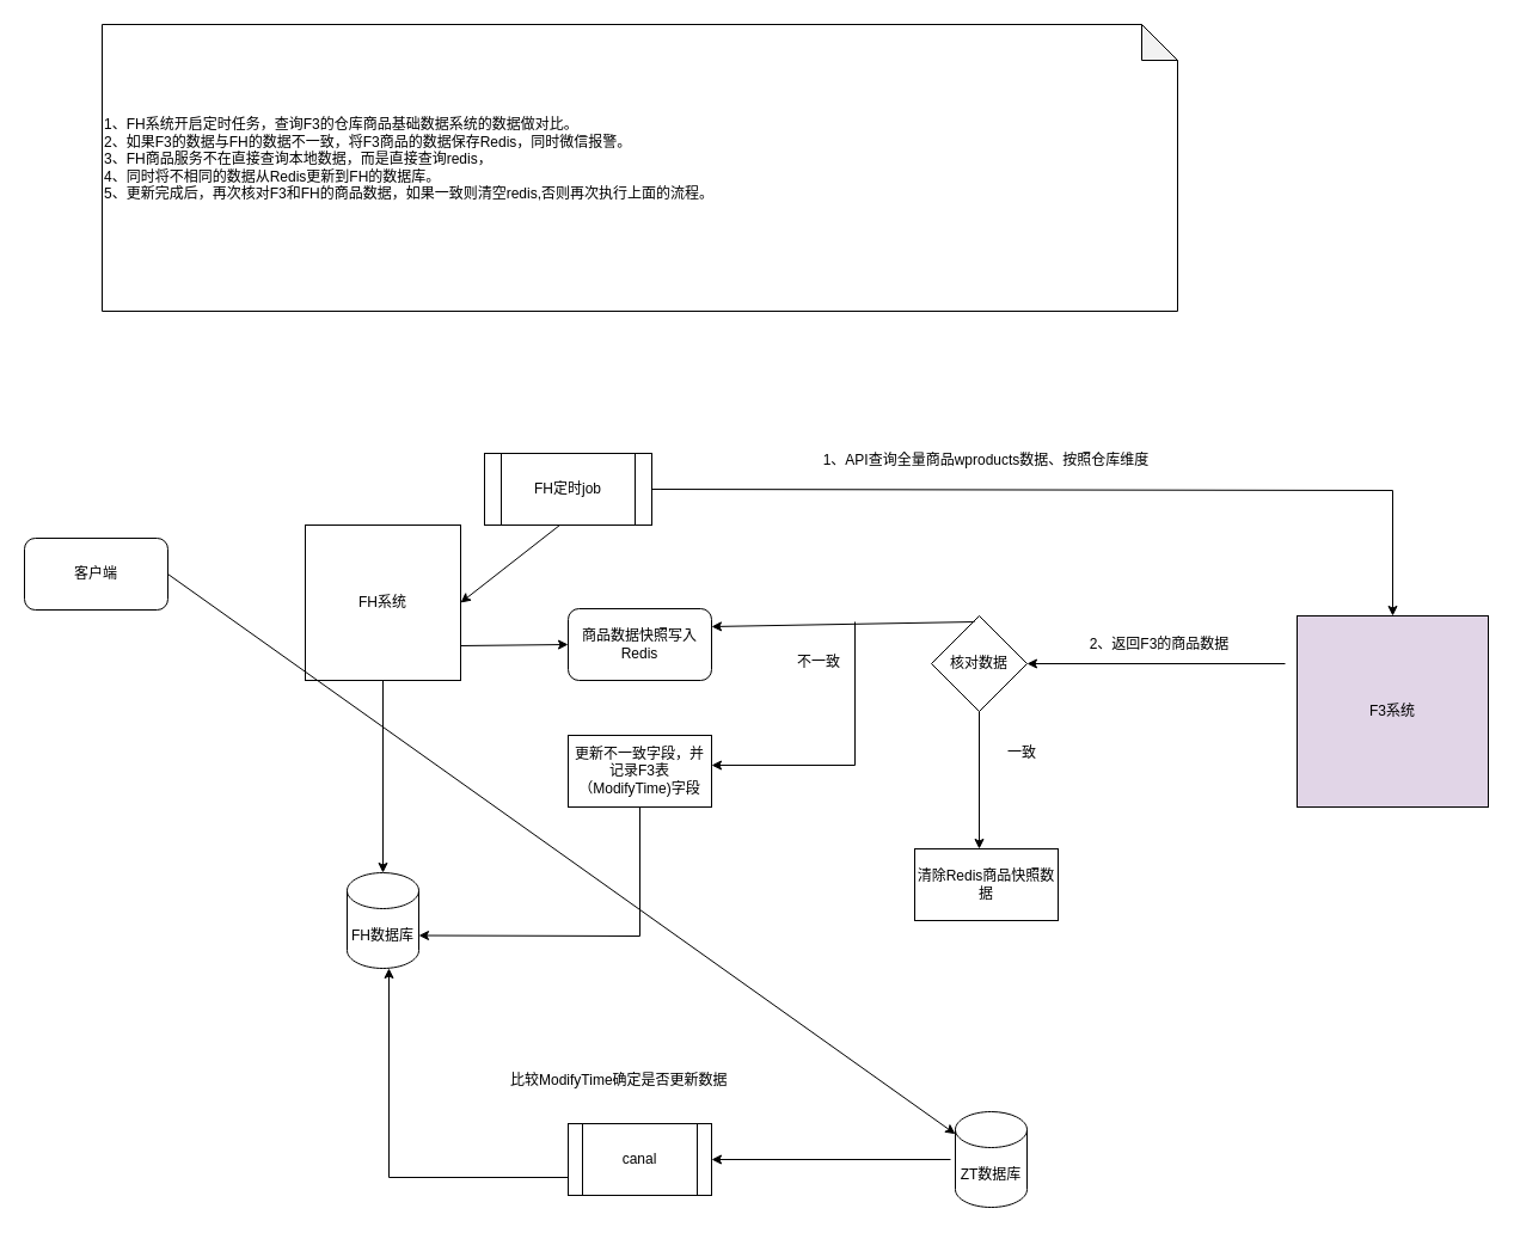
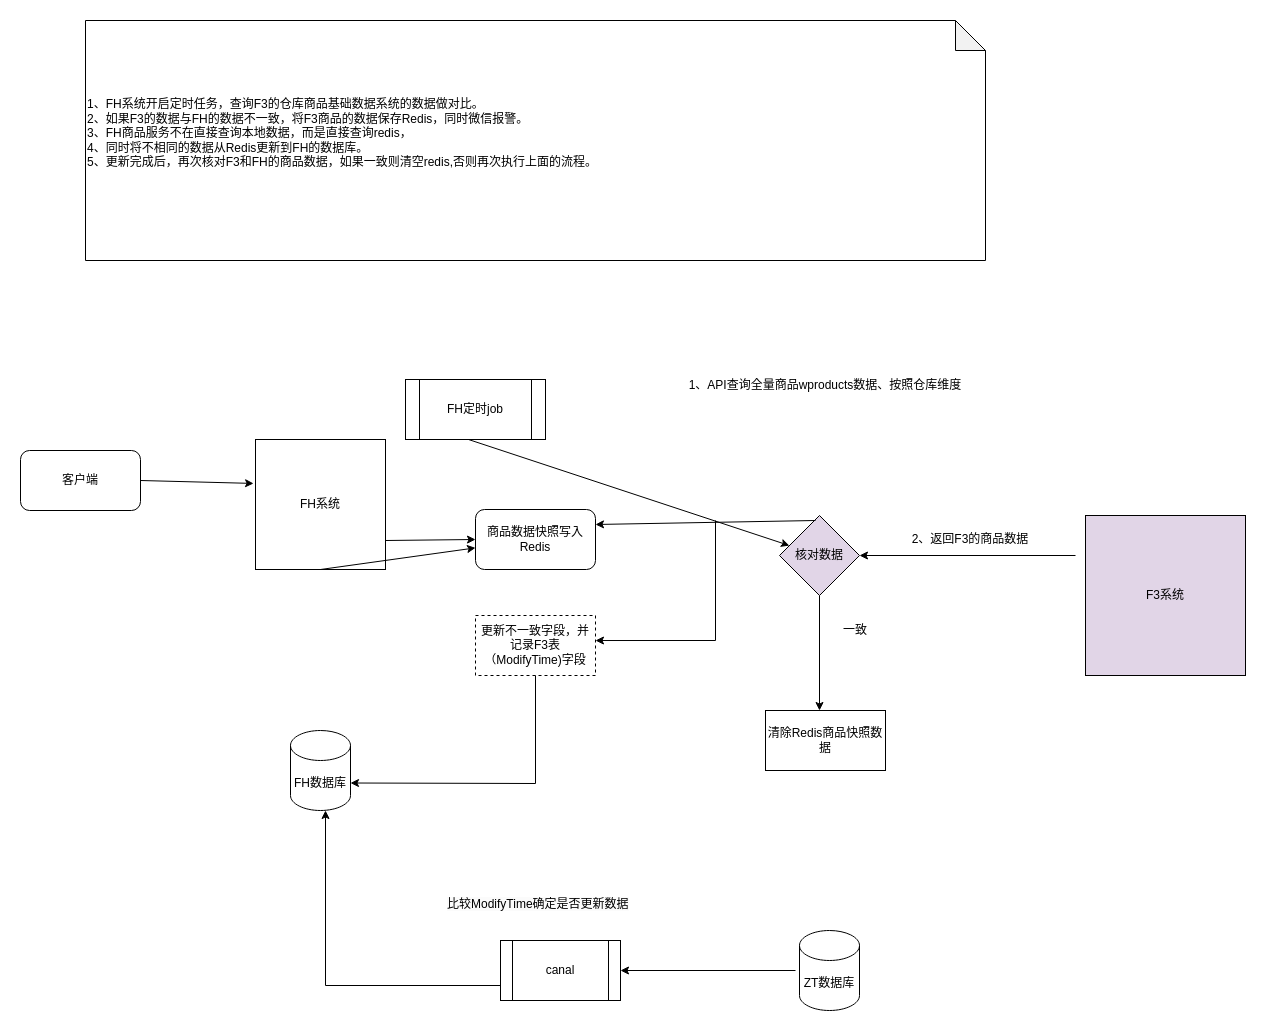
  <mxCell id="0" />
  <mxCell id="1" parent="0" />
  <mxCell id="2" value="FH系统" style="whiteSpace=wrap;html=1;aspect=fixed;" parent="1" vertex="1"><mxGeometry x="255" y="439" width="130" height="130" as="geometry" /></mxCell>
  <mxCell id="3" value="FH数据库" style="shape=cylinder3;whiteSpace=wrap;html=1;boundedLbl=1;backgroundOutline=1;size=15;" parent="1" vertex="1"><mxGeometry x="290" y="730" width="60" height="80" as="geometry" /></mxCell>
  <mxCell id="4" value="F3系统" style="whiteSpace=wrap;html=1;aspect=fixed;fillColor=#e1d5e7;" parent="1" vertex="1"><mxGeometry x="1085" y="515" width="160" height="160" as="geometry" /></mxCell>
- <mxCell id="5" value="" style="endArrow=classic;html=1;rounded=0;exitX=0.5;exitY=1;exitDx=0;exitDy=0;entryX=0.5;entryY=0;entryDx=0;entryDy=0;entryPerimeter=0;" parent="1" source="2" target="3" edge="1"><mxGeometry width="50" height="50" relative="1" as="geometry"><mxPoint x="775" y="660" as="sourcePoint" /><mxPoint x="825" y="610" as="targetPoint" /></mxGeometry></mxCell>
+ <mxCell id="5" value="" style="endArrow=classic;html=1;rounded=0;exitX=0.5;exitY=1;exitDx=0;exitDy=0;" parent="1" source="2" target="18" edge="1"><mxGeometry width="50" height="50" relative="1" as="geometry"><mxPoint x="775" y="660" as="sourcePoint" /><mxPoint x="825" y="610" as="targetPoint" /></mxGeometry></mxCell>
  <mxCell id="6" value="FH定时job" style="shape=process;whiteSpace=wrap;html=1;backgroundOutline=1;" parent="1" vertex="1"><mxGeometry y="379" width="140" height="60" as="geometry" x="405" /></mxCell>
- <mxCell id="7" value="" style="endArrow=classic;html=1;rounded=0;entryX=0.5;entryY=0;entryDx=0;entryDy=0;exitX=1;exitY=0.5;exitDx=0;exitDy=0;" parent="1" source="6" target="4" edge="1"><mxGeometry width="50" height="50" relative="1" as="geometry"><mxPoint x="775" y="430" as="sourcePoint" /><mxPoint x="985" y="430" as="targetPoint" /><Array as="points"><mxPoint x="1165" y="410" /></Array></mxGeometry></mxCell>
  <mxCell id="8" value="1、API查询全量商品wproducts数据、按照仓库维度" style="text;html=1;align=center;verticalAlign=middle;whiteSpace=wrap;rounded=0;" parent="1" vertex="1"><mxGeometry x="675" y="370" width="300" height="30" as="geometry" /></mxCell>
- <mxCell id="9" value="" style="endArrow=classic;html=1;rounded=0;exitX=0.45;exitY=1;exitDx=0;exitDy=0;exitPerimeter=0;entryX=1;entryY=0.5;entryDx=0;entryDy=0;" parent="1" source="6" target="2" edge="1"><mxGeometry width="50" height="50" relative="1" as="geometry"><mxPoint x="825" y="560" as="sourcePoint" /><mxPoint x="875" y="510" as="targetPoint" /></mxGeometry></mxCell>
+ <mxCell id="9" value="" style="endArrow=classic;html=1;rounded=0;exitX=0.45;exitY=1;exitDx=0;exitDy=0;exitPerimeter=0;" parent="1" source="6" target="12" edge="1"><mxGeometry width="50" height="50" relative="1" as="geometry"><mxPoint x="825" y="560" as="sourcePoint" /><mxPoint x="875" y="510" as="targetPoint" /></mxGeometry></mxCell>
  <mxCell id="10" value="客户端" style="rounded=1;whiteSpace=wrap;html=1;" parent="1" vertex="1"><mxGeometry x="20" y="450" width="120" height="60" as="geometry" /></mxCell>
- <mxCell id="11" value="" style="endArrow=classic;html=1;rounded=0;exitX=1;exitY=0.5;exitDx=0;exitDy=0;" parent="1" source="10" target="28" edge="1"><mxGeometry width="50" height="50" relative="1" as="geometry"><mxPoint x="565" y="670" as="sourcePoint" /><mxPoint x="615" y="620" as="targetPoint" /></mxGeometry></mxCell>
- <mxCell id="12" value="核对数据" style="rhombus;whiteSpace=wrap;html=1;" parent="1" vertex="1"><mxGeometry x="779" y="515" width="80" height="80" as="geometry" /></mxCell>
+ <mxCell id="11" value="" style="endArrow=classic;html=1;rounded=0;exitX=1;exitY=0.5;exitDx=0;exitDy=0;entryX=-0.015;entryY=0.338;entryDx=0;entryDy=0;entryPerimeter=0;" parent="1" source="10" target="2" edge="1"><mxGeometry width="50" height="50" relative="1" as="geometry"><mxPoint x="565" y="670" as="sourcePoint" /><mxPoint x="615" y="620" as="targetPoint" /></mxGeometry></mxCell>
+ <mxCell id="12" value="核对数据" style="rhombus;whiteSpace=wrap;html=1;fillColor=#e1d5e7;" parent="1" vertex="1"><mxGeometry x="779" y="515" width="80" height="80" as="geometry" /></mxCell>
  <mxCell id="13" value="" style="endArrow=classic;html=1;rounded=0;entryX=1;entryY=0.5;entryDx=0;entryDy=0;" parent="1" target="12" edge="1"><mxGeometry width="50" height="50" relative="1" as="geometry"><mxPoint x="1075" y="555" as="sourcePoint" /><mxPoint x="1075" y="580" as="targetPoint" /></mxGeometry></mxCell>
  <mxCell id="14" value="" style="endArrow=classic;html=1;rounded=0;entryX=1;entryY=0.25;entryDx=0;entryDy=0;" parent="1" target="18" edge="1"><mxGeometry width="50" height="50" relative="1" as="geometry"><mxPoint x="815" y="520" as="sourcePoint" /><mxPoint x="625" y="520" as="targetPoint" /></mxGeometry></mxCell>
  <mxCell id="15" value="" style="endArrow=classic;html=1;rounded=0;exitX=0.5;exitY=1;exitDx=0;exitDy=0;" parent="1" source="12" edge="1"><mxGeometry width="50" height="50" relative="1" as="geometry"><mxPoint x="765" y="670" as="sourcePoint" /><mxPoint x="819" y="710" as="targetPoint" /></mxGeometry></mxCell>
  <mxCell id="16" value="一致" style="text;html=1;align=center;verticalAlign=middle;whiteSpace=wrap;rounded=0;" parent="1" vertex="1"><mxGeometry x="825" y="615" width="60" height="30" as="geometry" /></mxCell>
- <mxCell id="17" value="不一致" style="text;html=1;align=center;verticalAlign=middle;whiteSpace=wrap;rounded=0;" parent="1" vertex="1"><mxGeometry x="655" y="539" width="60" height="30" as="geometry" /></mxCell>
  <mxCell id="18" value="商品数据快照写入Redis" style="whiteSpace=wrap;html=1;rounded=1;" parent="1" vertex="1"><mxGeometry x="475" y="509" width="120" height="60" as="geometry" /></mxCell>
  <mxCell id="19" value="" style="endArrow=classic;html=1;rounded=0;entryX=0;entryY=0.5;entryDx=0;entryDy=0;" parent="1" target="18" edge="1"><mxGeometry width="50" height="50" relative="1" as="geometry"><mxPoint x="385" y="540" as="sourcePoint" /><mxPoint x="435" y="490" as="targetPoint" /></mxGeometry></mxCell>
- <mxCell id="20" value="更新不一致字段，并记录F3表（ModifyTime)字段" style="rounded=0;whiteSpace=wrap;html=1;" parent="1" vertex="1"><mxGeometry x="475" y="615" width="120" height="60" as="geometry" /></mxCell>
+ <mxCell id="20" value="更新不一致字段，并记录F3表（ModifyTime)字段" style="rounded=0;whiteSpace=wrap;html=1;dashed=1;" parent="1" vertex="1"><mxGeometry x="475" y="615" width="120" height="60" as="geometry" /></mxCell>
  <mxCell id="21" value="" style="endArrow=classic;html=1;rounded=0;entryX=1;entryY=0.417;entryDx=0;entryDy=0;entryPerimeter=0;" parent="1" target="20" edge="1"><mxGeometry width="50" height="50" relative="1" as="geometry"><mxPoint x="715" y="520" as="sourcePoint" /><mxPoint x="725" y="620" as="targetPoint" /><Array as="points"><mxPoint x="715" y="640" /></Array></mxGeometry></mxCell>
  <mxCell id="22" value="" style="endArrow=classic;html=1;rounded=0;entryX=1;entryY=0;entryDx=0;entryDy=52.5;entryPerimeter=0;exitX=0.5;exitY=1;exitDx=0;exitDy=0;" parent="1" source="20" target="3" edge="1"><mxGeometry width="50" height="50" relative="1" as="geometry"><mxPoint x="435" y="810" as="sourcePoint" /><mxPoint x="555" y="710" as="targetPoint" /><Array as="points"><mxPoint x="535" y="783" /></Array></mxGeometry></mxCell>
  <mxCell id="23" value="清除Redis商品快照数据" style="rounded=0;whiteSpace=wrap;html=1;" parent="1" vertex="1"><mxGeometry x="765" y="710" width="120" height="60" as="geometry" /></mxCell>
- <mxCell id="24" value="&lt;span style=&quot;color: rgb(0, 0, 0); font-family: Helvetica; font-size: 12px; font-style: normal; font-variant-ligatures: normal; font-variant-caps: normal; font-weight: 400; letter-spacing: normal; orphans: 2; text-align: center; text-indent: 0px; text-transform: none; widows: 2; word-spacing: 0px; -webkit-text-stroke-width: 0px; white-space: normal; background-color: rgb(251, 251, 251); text-decoration-thickness: initial; text-decoration-style: initial; text-decoration-color: initial; display: inline !important; float: none;&quot;&gt;比较ModifyTime确定是否更新数据&lt;/span&gt;" style="text;whiteSpace=wrap;html=1;" parent="1" vertex="1"><mxGeometry x="425" y="890" width="220" height="40" as="geometry" /></mxCell>
- <mxCell id="25" value="canal" style="shape=process;whiteSpace=wrap;html=1;backgroundOutline=1;" parent="1" vertex="1"><mxGeometry x="475" y="940" width="120" height="60" as="geometry" /></mxCell>
+ <mxCell id="24" value="&lt;span style=&quot;color: rgb(0, 0, 0); font-family: Helvetica; font-size: 12px; font-style: normal; font-variant-ligatures: normal; font-variant-caps: normal; font-weight: 400; letter-spacing: normal; orphans: 2; text-align: center; text-indent: 0px; text-transform: none; widows: 2; word-spacing: 0px; -webkit-text-stroke-width: 0px; white-space: normal; background-color: rgb(251, 251, 251); text-decoration-thickness: initial; text-decoration-style: initial; text-decoration-color: initial; display: inline !important; float: none;&quot;&gt;比较ModifyTime确定是否更新数据&lt;/span&gt;" style="text;whiteSpace=wrap;html=1;" parent="1" vertex="1"><mxGeometry x="445" y="890" width="220" height="40" as="geometry" /></mxCell>
+ <mxCell id="25" value="canal" style="shape=process;whiteSpace=wrap;html=1;backgroundOutline=1;" parent="1" vertex="1"><mxGeometry x="500" y="940" width="120" height="60" as="geometry" /></mxCell>
  <mxCell id="26" value="" style="endArrow=classic;html=1;rounded=0;entryX=1;entryY=0.5;entryDx=0;entryDy=0;exitX=0;exitY=0.5;exitDx=0;exitDy=0;" parent="1" target="25" edge="1"><mxGeometry width="50" height="50" relative="1" as="geometry"><mxPoint x="795" y="970" as="sourcePoint" /><mxPoint x="755" y="980" as="targetPoint" /></mxGeometry></mxCell>
  <mxCell id="27" value="" style="endArrow=classic;html=1;rounded=0;exitX=0;exitY=0.75;exitDx=0;exitDy=0;" parent="1" source="25" edge="1"><mxGeometry width="50" height="50" relative="1" as="geometry"><mxPoint x="275" y="860" as="sourcePoint" /><mxPoint x="325" y="810" as="targetPoint" /><Array as="points"><mxPoint x="325" y="985" /></Array></mxGeometry></mxCell>
  <mxCell id="28" value="ZT数据库" style="shape=cylinder3;whiteSpace=wrap;html=1;boundedLbl=1;backgroundOutline=1;size=15;" parent="1" vertex="1"><mxGeometry x="799" y="930" width="60" height="80" as="geometry" /></mxCell>
  <mxCell id="29" value="&lt;div&gt;&lt;div&gt;&lt;div&gt;1、FH系统开启定时任务，查询F3的仓库商品基础数据系统的数据做对比。&lt;/div&gt;&lt;div&gt;2、如果F3的数据与FH的数据不一致，将F3商品的数据保存Redis，同时微信报警。&lt;/div&gt;&lt;div&gt;3、FH商品服务不在直接查询本地数据，而是直接查询redis，&lt;/div&gt;&lt;div&gt;4、同时将不相同的数据从Redis更新到FH的数据库。&lt;/div&gt;&lt;div&gt;5、更新完成后，再次核对F3和FH的商品数据，如果一致则清空redis,否则再次执行上面的流程。&lt;/div&gt;&lt;/div&gt;&lt;/div&gt;&lt;div&gt;&lt;br&gt;&lt;/div&gt;" style="shape=note;whiteSpace=wrap;html=1;backgroundOutline=1;darkOpacity=0.05;align=left;" parent="1" vertex="1"><mxGeometry x="85" y="20" width="900" height="240" as="geometry" /></mxCell>
  <mxCell id="30" value="2、返回F3的商品数据" style="text;html=1;align=center;verticalAlign=middle;whiteSpace=wrap;rounded=0;" parent="1" vertex="1"><mxGeometry x="885" y="524" width="170" height="30" as="geometry" /></mxCell>
